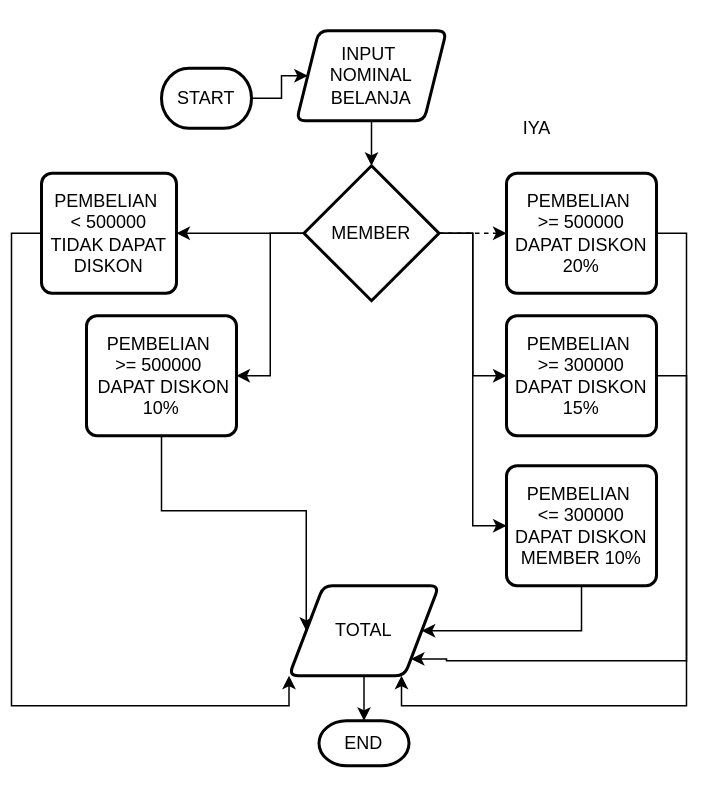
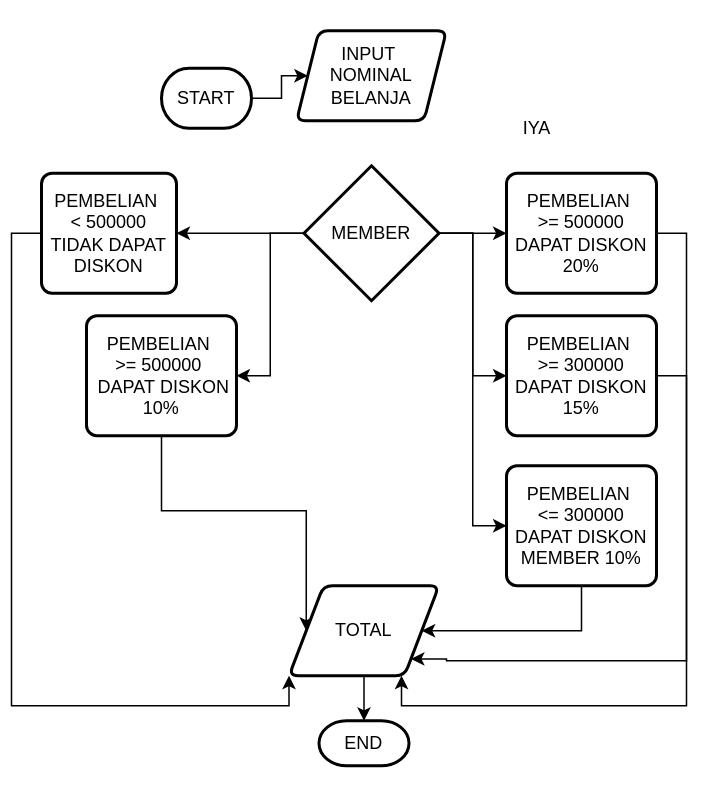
  <mxCell id="0" />
  <mxCell id="1" parent="0" />
  <mxCell id="2" style="edgeStyle=orthogonalEdgeStyle;rounded=0;orthogonalLoop=1;jettySize=auto;html=1;exitX=1;exitY=0.5;exitDx=0;exitDy=0;exitPerimeter=0;entryX=0;entryY=0.5;entryDx=0;entryDy=0;" edge="1" parent="1" source="3" target="4"><mxGeometry relative="1" as="geometry" /></mxCell>
  <mxCell id="3" value="START" style="strokeWidth=2;html=1;shape=mxgraph.flowchart.terminator;whiteSpace=wrap;" vertex="1" parent="1"><mxGeometry x="100" y="45" width="60" height="40" as="geometry" /></mxCell>
  <mxCell id="4" value="INPUT&amp;nbsp;&lt;div&gt;NOMINAL&lt;/div&gt;&lt;div&gt;BELANJA&lt;/div&gt;" style="shape=parallelogram;html=1;strokeWidth=2;perimeter=parallelogramPerimeter;whiteSpace=wrap;rounded=1;arcSize=12;size=0.15;" vertex="1" parent="1"><mxGeometry x="190" y="20" width="100" height="60" as="geometry" /></mxCell>
  <mxCell id="5" style="edgeStyle=orthogonalEdgeStyle;rounded=0;orthogonalLoop=1;jettySize=auto;html=1;exitX=0;exitY=0.5;exitDx=0;exitDy=0;exitPerimeter=0;entryX=1;entryY=0.5;entryDx=0;entryDy=0;" edge="1" parent="1" source="9" target="15"><mxGeometry relative="1" as="geometry" /></mxCell>
- <mxCell id="6" style="edgeStyle=orthogonalEdgeStyle;rounded=0;orthogonalLoop=1;jettySize=auto;html=1;exitX=1;exitY=0.5;exitDx=0;exitDy=0;exitPerimeter=0;entryX=0;entryY=0.5;entryDx=0;entryDy=0;dashed=1;" edge="1" parent="1" source="9" target="16"><mxGeometry relative="1" as="geometry" /></mxCell>
+ <mxCell id="6" style="edgeStyle=orthogonalEdgeStyle;rounded=0;orthogonalLoop=1;jettySize=auto;html=1;exitX=1;exitY=0.5;exitDx=0;exitDy=0;exitPerimeter=0;entryX=0;entryY=0.5;entryDx=0;entryDy=0;" edge="1" parent="1" source="9" target="16"><mxGeometry relative="1" as="geometry" /></mxCell>
  <mxCell id="7" style="edgeStyle=orthogonalEdgeStyle;rounded=0;orthogonalLoop=1;jettySize=auto;html=1;exitX=1;exitY=0.5;exitDx=0;exitDy=0;exitPerimeter=0;entryX=0;entryY=0.5;entryDx=0;entryDy=0;" edge="1" parent="1" source="9" target="19"><mxGeometry relative="1" as="geometry" /></mxCell>
  <mxCell id="8" style="edgeStyle=orthogonalEdgeStyle;rounded=0;orthogonalLoop=1;jettySize=auto;html=1;exitX=1;exitY=0.5;exitDx=0;exitDy=0;exitPerimeter=0;entryX=0;entryY=0.5;entryDx=0;entryDy=0;" edge="1" parent="1" source="9" target="21"><mxGeometry relative="1" as="geometry" /></mxCell>
  <mxCell id="9" value="MEMBER" style="strokeWidth=2;html=1;shape=mxgraph.flowchart.decision;whiteSpace=wrap;" vertex="1" parent="1"><mxGeometry x="195" y="110" width="90" height="90" as="geometry" /></mxCell>
- <mxCell id="10" style="edgeStyle=orthogonalEdgeStyle;rounded=0;orthogonalLoop=1;jettySize=auto;html=1;exitX=0.5;exitY=1;exitDx=0;exitDy=0;entryX=0.5;entryY=0;entryDx=0;entryDy=0;entryPerimeter=0;" edge="1" parent="1" source="4" target="9"><mxGeometry relative="1" as="geometry" /></mxCell>
  <mxCell id="11" style="edgeStyle=orthogonalEdgeStyle;rounded=0;orthogonalLoop=1;jettySize=auto;html=1;exitX=0;exitY=0.5;exitDx=0;exitDy=0;entryX=0;entryY=1;entryDx=0;entryDy=0;" edge="1" parent="1" source="12" target="22"><mxGeometry relative="1" as="geometry" /></mxCell>
  <mxCell id="12" value="PEMBELIAN&amp;nbsp;&lt;div&gt;&amp;lt; 500000&lt;/div&gt;&lt;div&gt;TIDAK DAPAT&lt;/div&gt;&lt;div&gt;DISKON&lt;/div&gt;" style="rounded=1;whiteSpace=wrap;html=1;absoluteArcSize=1;arcSize=14;strokeWidth=2;" vertex="1" parent="1"><mxGeometry x="20" y="115" width="90" height="80" as="geometry" /></mxCell>
  <mxCell id="13" style="edgeStyle=orthogonalEdgeStyle;rounded=0;orthogonalLoop=1;jettySize=auto;html=1;exitX=0;exitY=0.5;exitDx=0;exitDy=0;exitPerimeter=0;entryX=1;entryY=0.5;entryDx=0;entryDy=0;" edge="1" parent="1" source="9" target="12"><mxGeometry relative="1" as="geometry" /></mxCell>
  <mxCell id="14" style="edgeStyle=orthogonalEdgeStyle;rounded=0;orthogonalLoop=1;jettySize=auto;html=1;exitX=0.5;exitY=1;exitDx=0;exitDy=0;entryX=0;entryY=0.5;entryDx=0;entryDy=0;" edge="1" parent="1" source="15" target="22"><mxGeometry relative="1" as="geometry" /></mxCell>
  <mxCell id="15" value="PEMBELIAN&amp;nbsp;&lt;div&gt;&amp;gt;= 500000&amp;nbsp; &amp;nbsp;&lt;span style=&quot;background-color: initial;&quot;&gt;DAPAT&amp;nbsp;&lt;/span&gt;&lt;span style=&quot;background-color: initial;&quot;&gt;DISKON&lt;/span&gt;&lt;/div&gt;&lt;div&gt;&lt;span style=&quot;background-color: initial;&quot;&gt;10%&lt;/span&gt;&lt;/div&gt;" style="rounded=1;whiteSpace=wrap;html=1;absoluteArcSize=1;arcSize=14;strokeWidth=2;" vertex="1" parent="1"><mxGeometry x="50" y="210" width="100" height="80" as="geometry" /></mxCell>
  <mxCell id="16" value="PEMBELIAN&amp;nbsp;&lt;div&gt;&amp;gt;= 500000&lt;/div&gt;&lt;div&gt;DAPAT&amp;nbsp;&lt;span style=&quot;background-color: initial;&quot;&gt;DISKON&lt;/span&gt;&lt;/div&gt;&lt;div&gt;&lt;span style=&quot;background-color: initial;&quot;&gt;20%&lt;/span&gt;&lt;/div&gt;" style="rounded=1;whiteSpace=wrap;html=1;absoluteArcSize=1;arcSize=14;strokeWidth=2;" vertex="1" parent="1"><mxGeometry x="330" y="115" width="100" height="80" as="geometry" /></mxCell>
  <mxCell id="17" value="IYA" style="text;html=1;align=center;verticalAlign=middle;resizable=0;points=[];autosize=1;strokeColor=none;fillColor=none;" vertex="1" parent="1"><mxGeometry x="330" y="70" width="40" height="30" as="geometry" /></mxCell>
  <mxCell id="18" style="edgeStyle=orthogonalEdgeStyle;rounded=0;orthogonalLoop=1;jettySize=auto;html=1;exitX=1;exitY=0.5;exitDx=0;exitDy=0;entryX=0.75;entryY=1;entryDx=0;entryDy=0;" edge="1" parent="1" source="19" target="22"><mxGeometry relative="1" as="geometry" /></mxCell>
  <mxCell id="19" value="PEMBELIAN&amp;nbsp;&lt;div&gt;&amp;gt;= 300000&lt;/div&gt;&lt;div&gt;DAPAT&amp;nbsp;&lt;span style=&quot;background-color: initial;&quot;&gt;DISKON&lt;/span&gt;&lt;/div&gt;&lt;div&gt;&lt;span style=&quot;background-color: initial;&quot;&gt;15%&lt;/span&gt;&lt;/div&gt;" style="rounded=1;whiteSpace=wrap;html=1;absoluteArcSize=1;arcSize=14;strokeWidth=2;" vertex="1" parent="1"><mxGeometry x="330" y="210" width="100" height="80" as="geometry" /></mxCell>
  <mxCell id="20" style="edgeStyle=orthogonalEdgeStyle;rounded=0;orthogonalLoop=1;jettySize=auto;html=1;exitX=0.5;exitY=1;exitDx=0;exitDy=0;entryX=1;entryY=0.5;entryDx=0;entryDy=0;" edge="1" parent="1" source="21" target="22"><mxGeometry relative="1" as="geometry" /></mxCell>
  <mxCell id="21" value="PEMBELIAN&amp;nbsp;&lt;div&gt;&amp;lt;= 300000&lt;/div&gt;&lt;div&gt;DAPAT&amp;nbsp;&lt;span style=&quot;background-color: initial;&quot;&gt;DISKON&lt;/span&gt;&lt;/div&gt;&lt;div&gt;MEMBER 10%&lt;/div&gt;" style="rounded=1;whiteSpace=wrap;html=1;absoluteArcSize=1;arcSize=14;strokeWidth=2;" vertex="1" parent="1"><mxGeometry x="330" y="310" width="100" height="80" as="geometry" /></mxCell>
  <mxCell id="22" value="TOTAL" style="shape=parallelogram;html=1;strokeWidth=2;perimeter=parallelogramPerimeter;whiteSpace=wrap;rounded=1;arcSize=12;size=0.23;" vertex="1" parent="1"><mxGeometry x="185" y="390" width="100" height="60" as="geometry" /></mxCell>
  <mxCell id="23" style="edgeStyle=orthogonalEdgeStyle;rounded=0;orthogonalLoop=1;jettySize=auto;html=1;exitX=1;exitY=0.5;exitDx=0;exitDy=0;entryX=1;entryY=1;entryDx=0;entryDy=0;" edge="1" parent="1" source="16" target="22"><mxGeometry relative="1" as="geometry"><Array as="points"><mxPoint x="450" y="155" /><mxPoint x="450" y="440" /><mxPoint x="290" y="440" /><mxPoint x="290" y="439" /></Array></mxGeometry></mxCell>
  <mxCell id="24" value="END" style="strokeWidth=2;html=1;shape=mxgraph.flowchart.terminator;whiteSpace=wrap;" vertex="1" parent="1"><mxGeometry x="205" y="480" width="60" height="30" as="geometry" /></mxCell>
  <mxCell id="25" style="edgeStyle=orthogonalEdgeStyle;rounded=0;orthogonalLoop=1;jettySize=auto;html=1;exitX=0.5;exitY=1;exitDx=0;exitDy=0;entryX=0.5;entryY=0;entryDx=0;entryDy=0;entryPerimeter=0;" edge="1" parent="1" source="22" target="24"><mxGeometry relative="1" as="geometry" /></mxCell>
